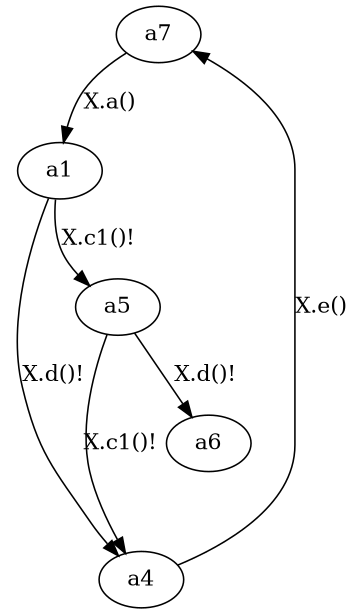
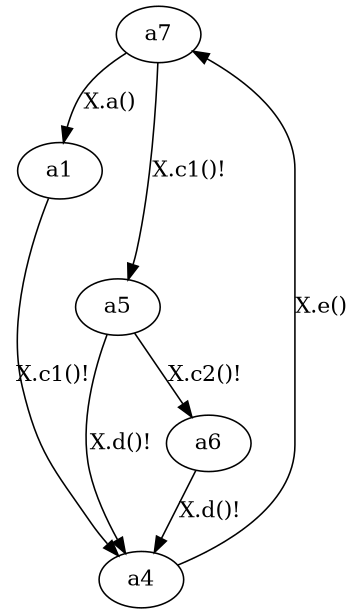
  digraph {
    n1 [label=a7]
    a1
    a4
    n4 [label=a5]
    n5 [label=a6]
    n1 -> a1 [label="X.a()"]
-   a1 -> a4 [label="X.d()!"]
-   a1 -> n4 [label="X.c1()!"]
+   a1 -> a4 [label="X.c1()!"]
+   n1 -> n4 [label="X.c1()!"]
    a4 -> n1 [label="X.e()"]
-   n4 -> a4 [label="X.c1()!"]
-   n4 -> n5 [label="X.d()!"]
+   n4 -> a4 [label="X.d()!"]
+   n4 -> n5 [label="X.c2()!"]
+   n5 -> a4 [label="X.d()!"]
  }
